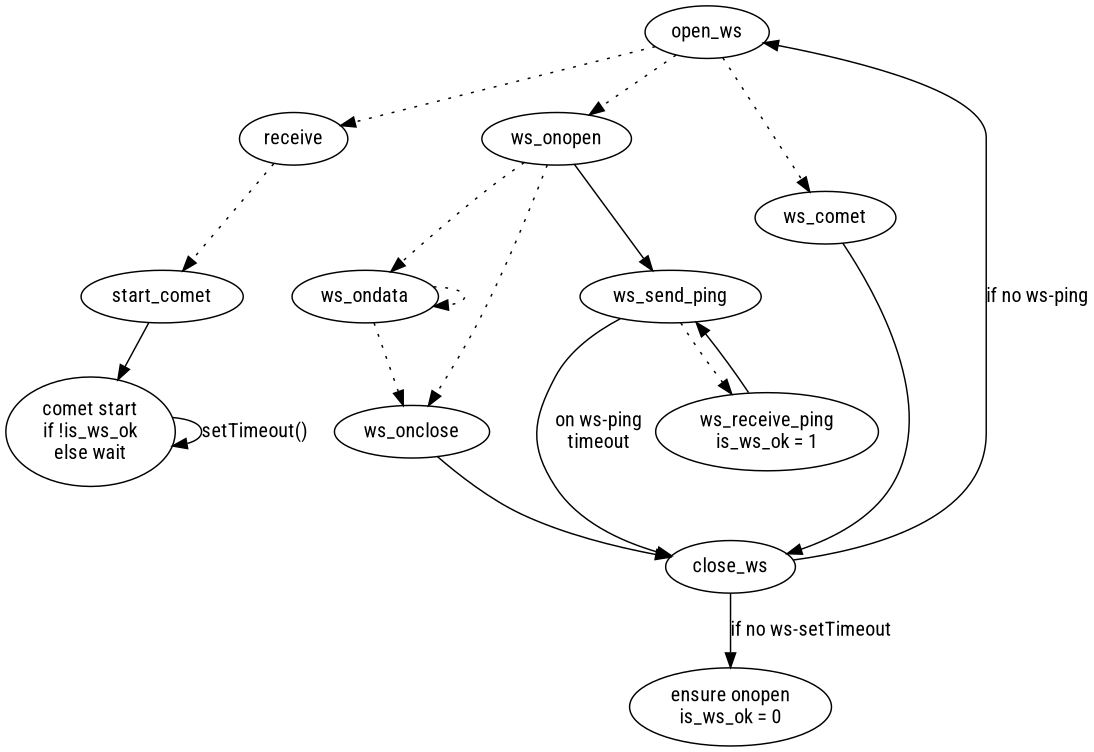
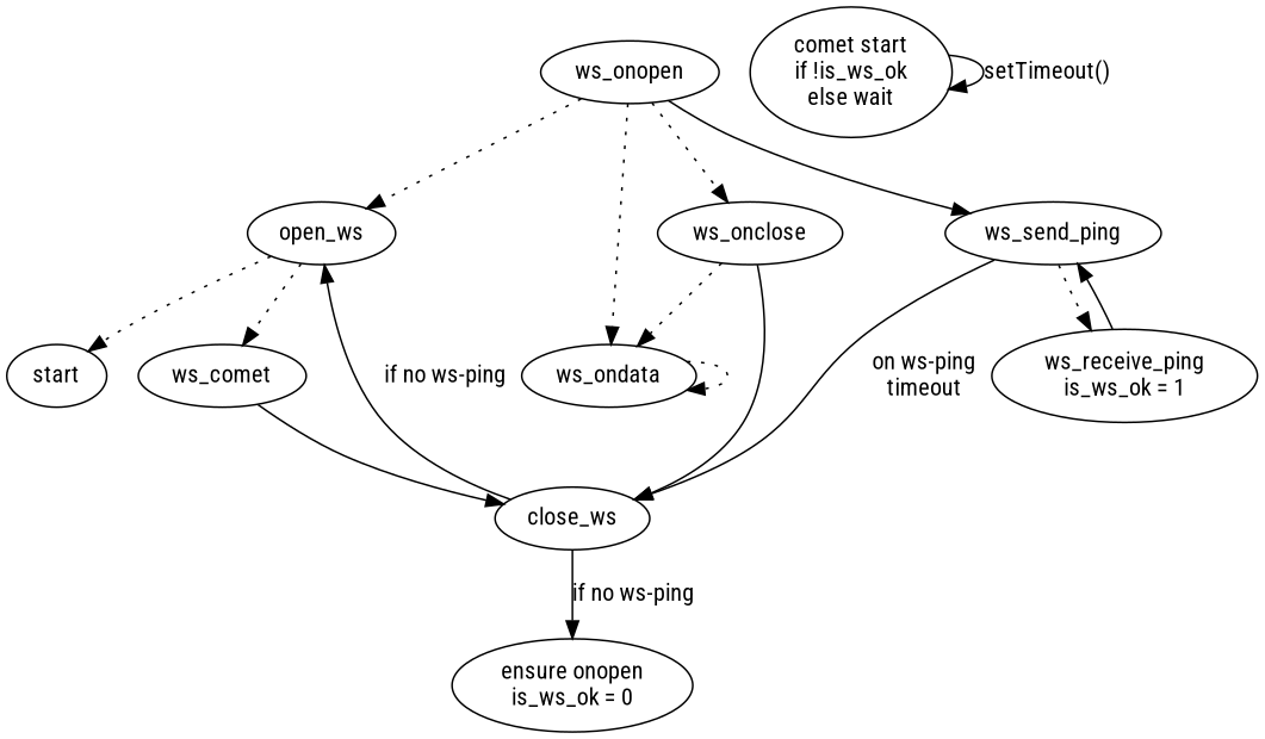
  digraph {
    fontname="Roboto Condensed"
    node [fontname="Roboto Condensed"]
    edge [fontname="Roboto Condensed" style=dotted]
-   start [label=receive]
-   start_comet
+   start
    open_ws
    ws_onopen
    n5 [label=ws_comet]
    n6 [label="comet start\nif !is_ws_ok\nelse wait"]
    ws_ondata
    ws_onclose
    ws_send_ping
    close_ws
    n11 [label="ws_receive_ping\nis_ws_ok = 1"]
    n12 [label="ensure onopen\nis_ws_ok = 0"]
-   start -> start_comet
-   start_comet -> n6 [style=normal]
    open_ws -> start
-   open_ws -> ws_onopen
+   ws_onopen -> open_ws
    open_ws -> n5
    ws_onopen -> ws_ondata
    ws_onopen -> ws_onclose
    ws_onopen -> ws_send_ping [style=normal]
    n5 -> close_ws [style=normal]
    n6 -> n6 [label="setTimeout()" style=normal]
    ws_ondata -> ws_ondata
-   ws_ondata -> ws_onclose
+   ws_onclose -> ws_ondata
    ws_onclose -> close_ws [style=normal]
    ws_send_ping -> close_ws [label="on ws-ping\ntimeout" style=normal]
    ws_send_ping -> n11
    close_ws -> open_ws [label="if no ws-ping" style=normal]
-   close_ws -> n12 [label="if no ws-setTimeout" style=normal]
+   close_ws -> n12 [label="if no ws-ping" style=normal]
    n11 -> ws_send_ping [style=normal]
  }
